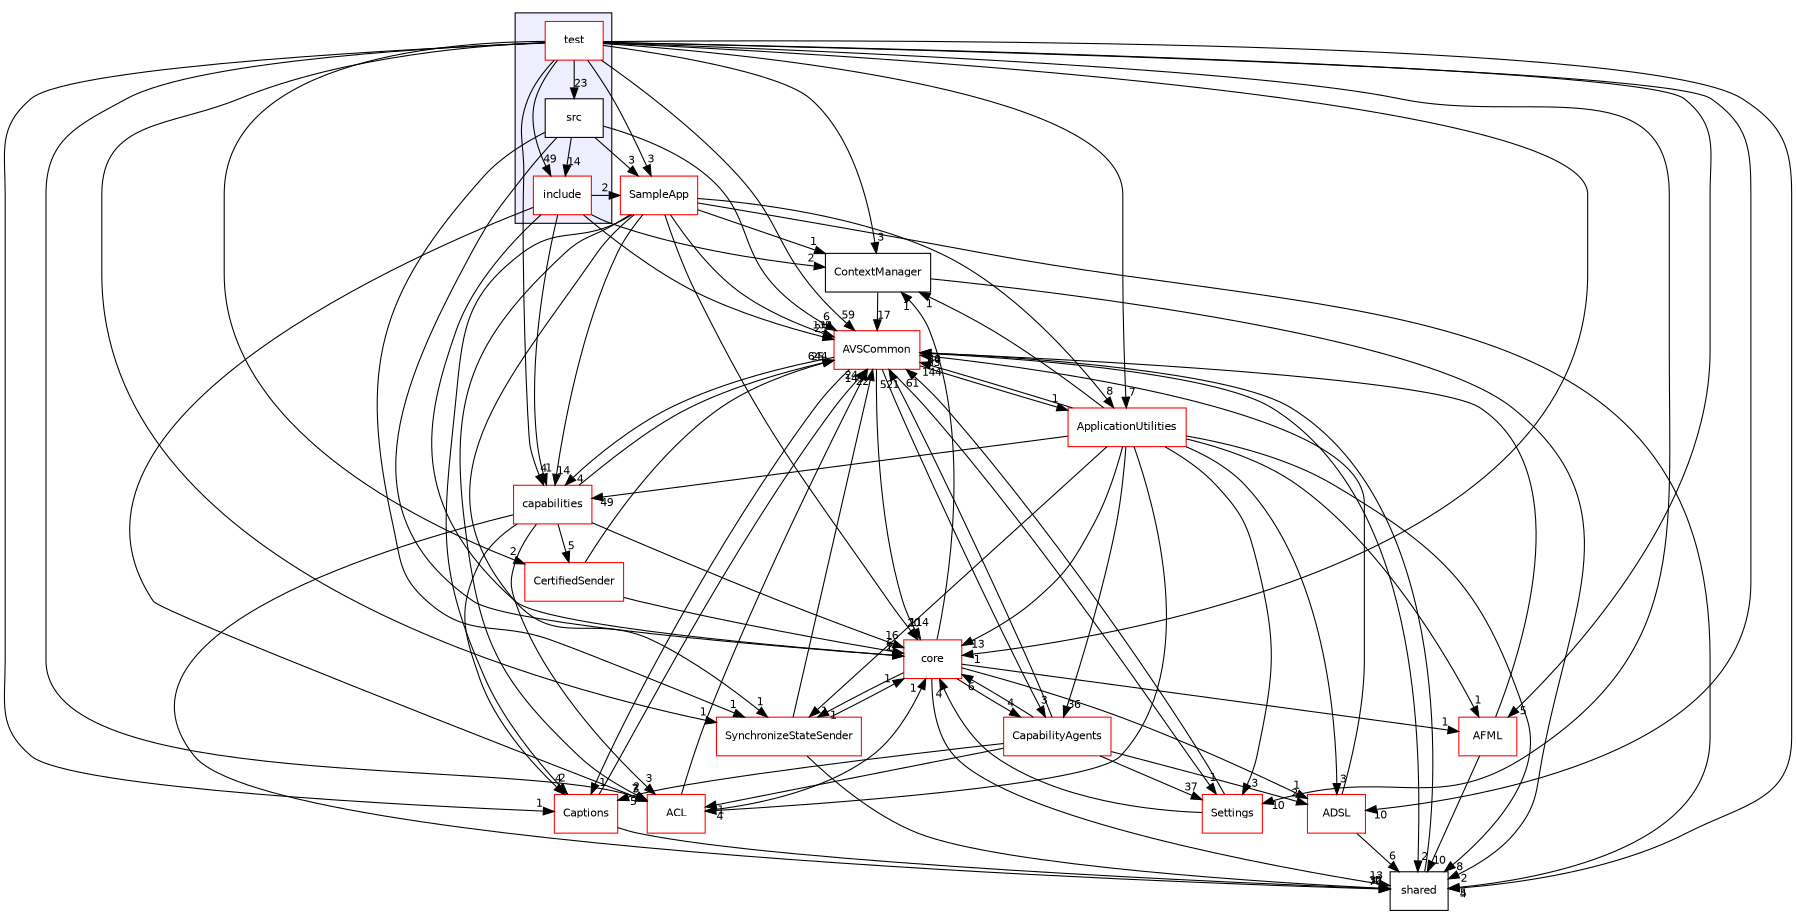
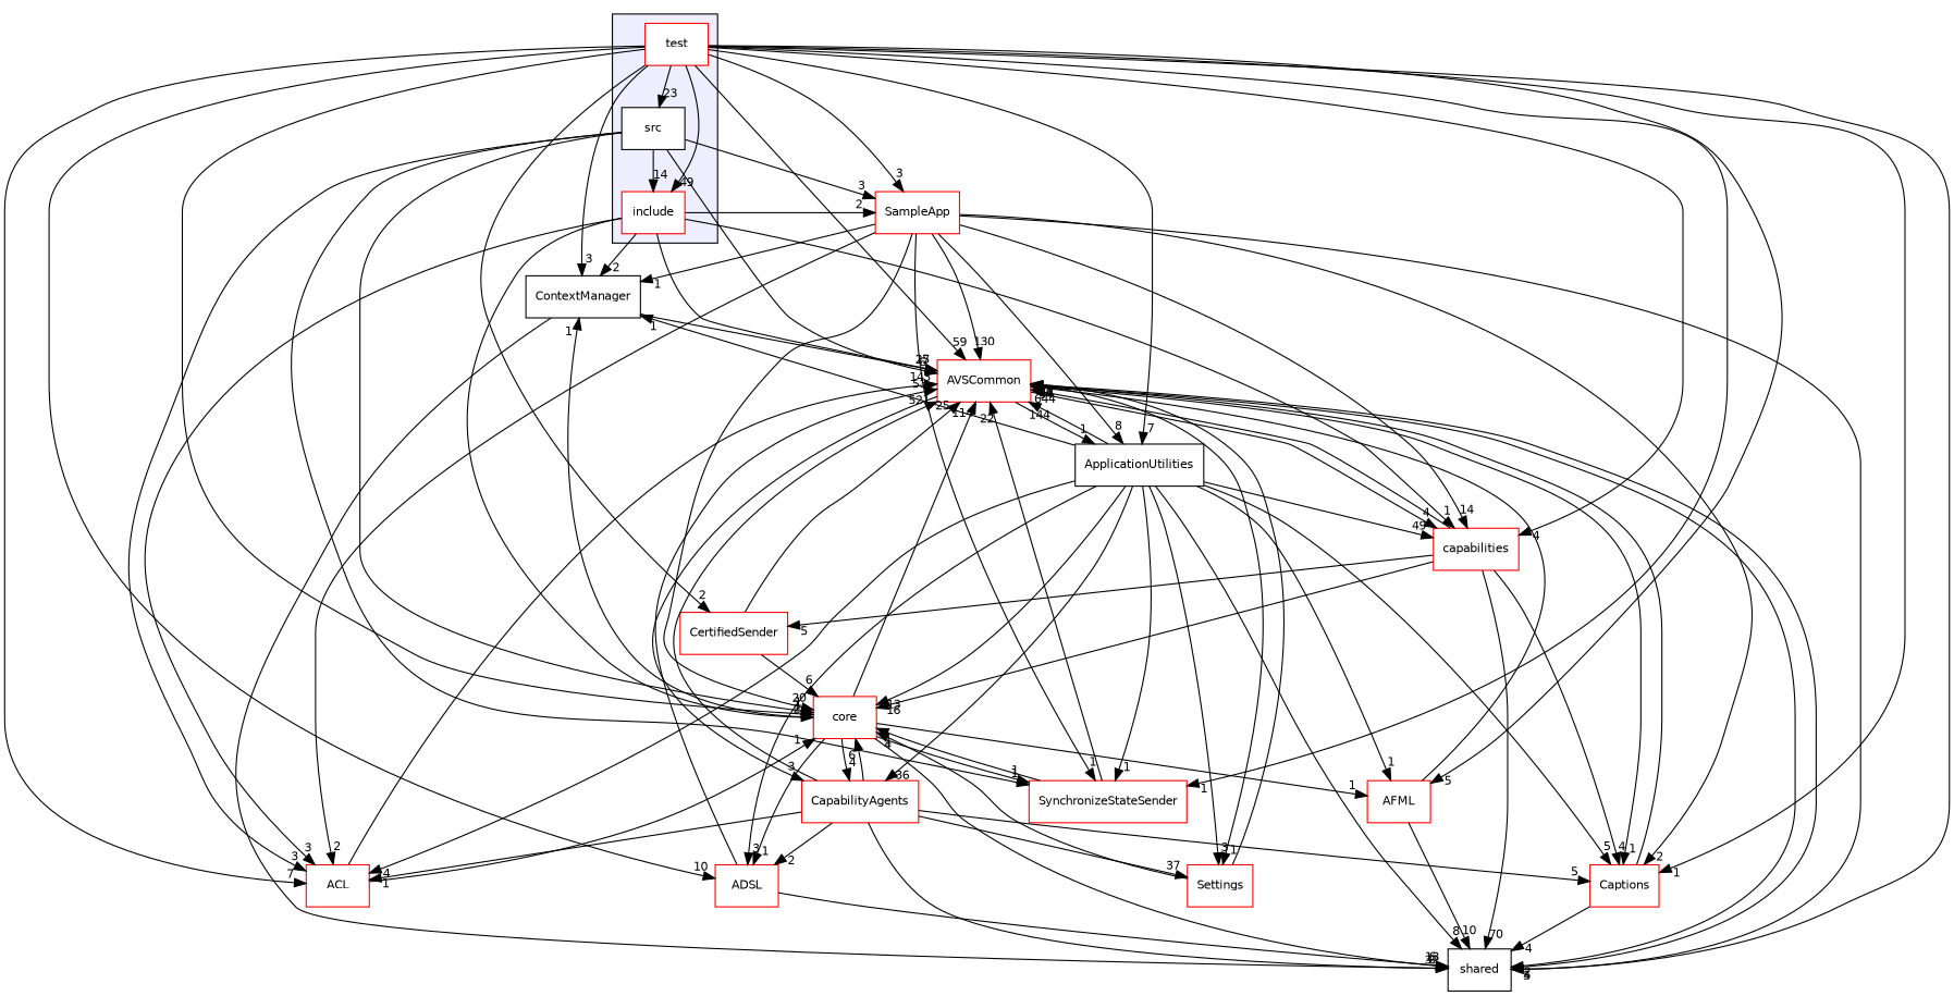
  digraph {
    compound=true
    node [color=red fillcolor=white fontname=Helvetica fontsize=10 shape=box style=filled]
    edge [headlabel=1 labeldistance=1.5 labelfontname=Helvetica labelfontsize=10]
    n1 [label=include]
    n2 [color=black label=src]
    n3 [label=test]
    n4 [label=SampleApp]
    n5 [color=black label=ContextManager]
    n6 [label=ACL]
    n7 [label=AVSCommon]
    n8 [label=core]
    n9 [label=capabilities]
    n10 [label=SynchronizeStateSender]
    n11 [color=black label=shared]
-   n12 [label=ApplicationUtilities]
+   n12 [color=black label=ApplicationUtilities]
    n13 [label=AFML]
    n14 [label=Captions]
    n15 [label=CertifiedSender]
    n16 [label=Settings]
    n17 [label=ADSL]
    n18 [label=CapabilityAgents]
    subgraph cluster_1 {
      bgcolor="#eeeeff"
      pencolor=black
      n1
      n2
      n3
    }
    n1 -> n4 [headlabel=2]
    n1 -> n5 [headlabel=2]
    n1 -> n6 [headlabel=3]
    n1 -> n7 [headlabel=25]
    n1 -> n8 [headlabel=2]
    n1 -> n9
    n2 -> n1 [headlabel=14]
    n2 -> n4 [headlabel=3]
-   n9 -> n6 [headlabel=3]
+   n2 -> n6 [headlabel=3]
    n2 -> n7 [headlabel=6]
    n2 -> n8
    n2 -> n10
    n3 -> n1 [headlabel=49]
    n3 -> n2 [headlabel=23]
    n3 -> n4 [headlabel=3]
    n3 -> n5 [headlabel=3]
    n3 -> n6 [headlabel=7]
    n3 -> n7 [headlabel=59]
    n3 -> n8
    n3 -> n9 [headlabel=4]
    n3 -> n10
    n3 -> n11 [headlabel=4]
    n3 -> n12 [headlabel=7]
    n3 -> n13 [headlabel=5]
    n3 -> n14
    n3 -> n15 [headlabel=2]
-   n3 -> n16 [headlabel=10]
    n3 -> n17 [headlabel=10]
    n4 -> n5
    n4 -> n6 [headlabel=2]
    n4 -> n7 [headlabel=130]
    n4 -> n8 [headlabel=20]
    n4 -> n9 [headlabel=14]
    n4 -> n10
    n4 -> n11 [headlabel=5]
    n4 -> n12 [headlabel=8]
    n4 -> n14 [headlabel=2]
    n5 -> n7 [headlabel=17]
    n5 -> n11 [headlabel=2]
    n6 -> n7 [headlabel=143]
    n6 -> n8
    n7 -> n9 [headlabel=4]
    n7 -> n11 [headlabel=2]
    n7 -> n12
    n7 -> n14
    n7 -> n16
    n7 -> n18 [headlabel=3]
    n8 -> n5
-   n7 -> n8 [headlabel=114]
+   n8 -> n7 [headlabel=114]
    n8 -> n10
    n8 -> n11 [headlabel=13]
    n8 -> n13
    n8 -> n17
    n8 -> n18 [headlabel=4]
    n9 -> n7 [headlabel=644]
    n9 -> n8 [headlabel=16]
    n9 -> n11 [headlabel=70]
    n9 -> n14 [headlabel=4]
    n9 -> n15 [headlabel=5]
    n10 -> n7 [headlabel=22]
    n10 -> n8
    n11 -> n7 [headlabel=40]
    n12 -> n5
    n12 -> n6 [headlabel=4]
    n12 -> n7 [headlabel=144]
    n12 -> n8 [headlabel=13]
    n12 -> n9 [headlabel=49]
    n12 -> n10
    n12 -> n11 [headlabel=8]
    n12 -> n13
+   n12 -> n14 [headlabel=5]
    n12 -> n16 [headlabel=3]
    n12 -> n17 [headlabel=3]
    n12 -> n18 [headlabel=36]
    n13 -> n7 [headlabel=54]
    n13 -> n11 [headlabel=10]
    n14 -> n7 [headlabel=24]
    n14 -> n11 [headlabel=4]
    n15 -> n7 [headlabel=25]
    n15 -> n8 [headlabel=6]
    n16 -> n7 [headlabel=61]
    n16 -> n8 [headlabel=4]
    n17 -> n7 [headlabel=53]
    n17 -> n11 [headlabel=6]
    n18 -> n6
    n18 -> n7 [headlabel=521]
    n18 -> n8 [headlabel=6]
-   n10 -> n11 [headlabel=32]
+   n18 -> n11 [headlabel=32]
    n18 -> n14 [headlabel=5]
    n18 -> n16 [headlabel=37]
    n18 -> n17 [headlabel=2]
  }
